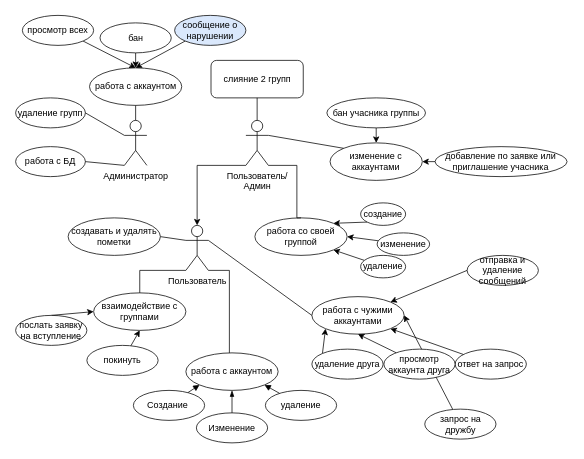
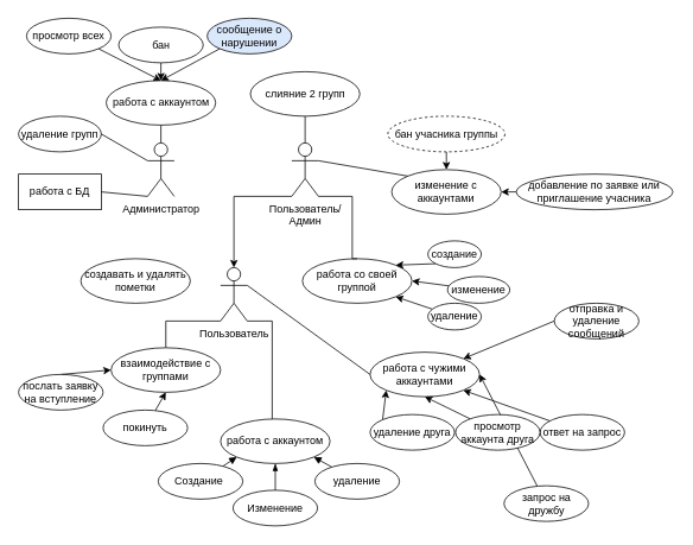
  <mxCell id="0" />
  <mxCell id="1" parent="0" />
  <mxCell id="2" value="Администратор" style="shape=umlActor;verticalLabelPosition=bottom;verticalAlign=top;html=1;" parent="1" vertex="1"><mxGeometry x="165" y="160" width="30" height="60" as="geometry" /></mxCell>
- <mxCell id="3" style="rounded=0;orthogonalLoop=1;jettySize=auto;html=1;exitX=0;exitY=0.333;exitDx=0;exitDy=0;exitPerimeter=0;entryX=1;entryY=0.5;entryDx=0;entryDy=0;endArrow=none;endFill=0;" parent="1" source="4" target="30" edge="1"><mxGeometry relative="1" as="geometry" /></mxCell>
  <mxCell id="4" value="Пользователь" style="shape=umlActor;verticalLabelPosition=bottom;verticalAlign=top;html=1;" parent="1" vertex="1"><mxGeometry x="247" y="300" width="30" height="60" as="geometry" /></mxCell>
  <mxCell id="5" value="Пользователь/&lt;br&gt;Админ" style="shape=umlActor;verticalLabelPosition=bottom;verticalAlign=top;html=1;" parent="1" vertex="1"><mxGeometry x="327" y="160" width="30" height="60" as="geometry" /></mxCell>
  <mxCell id="6" style="rounded=0;orthogonalLoop=1;jettySize=auto;html=1;entryX=0.5;entryY=1;entryDx=0;entryDy=0;endArrow=blockThin;endFill=1;" parent="1" source="7" target="10" edge="1"><mxGeometry relative="1" as="geometry"><mxPoint x="315" y="310" as="targetPoint" /></mxGeometry></mxCell>
  <mxCell id="7" value="Изменение" style="ellipse;whiteSpace=wrap;html=1;" parent="1" vertex="1"><mxGeometry x="261" y="550" width="95" height="40" as="geometry" /></mxCell>
  <mxCell id="8" style="rounded=0;orthogonalLoop=1;jettySize=auto;html=1;entryX=0;entryY=1;entryDx=0;entryDy=0;endArrow=block;endFill=1;" parent="1" source="9" target="10" edge="1"><mxGeometry relative="1" as="geometry" /></mxCell>
  <mxCell id="9" value="Создание&amp;nbsp;" style="ellipse;whiteSpace=wrap;html=1;" parent="1" vertex="1"><mxGeometry x="177" y="520" width="95" height="40" as="geometry" /></mxCell>
  <mxCell id="10" value="работа с аккаунтом" style="ellipse;whiteSpace=wrap;html=1;" parent="1" vertex="1"><mxGeometry x="247" y="470" width="123" height="50" as="geometry" /></mxCell>
  <mxCell id="11" style="rounded=0;orthogonalLoop=1;jettySize=auto;html=1;entryX=1;entryY=1;entryDx=0;entryDy=0;endArrow=block;endFill=1;" parent="1" source="12" target="10" edge="1"><mxGeometry relative="1" as="geometry" /></mxCell>
  <mxCell id="12" value="удаление" style="ellipse;whiteSpace=wrap;html=1;" parent="1" vertex="1"><mxGeometry x="353" y="520" width="95" height="40" as="geometry" /></mxCell>
  <mxCell id="13" style="rounded=0;orthogonalLoop=1;jettySize=auto;html=1;entryX=1;entryY=1;entryDx=0;entryDy=0;entryPerimeter=0;endArrow=none;endFill=0;edgeStyle=orthogonalEdgeStyle;" parent="1" source="10" target="4" edge="1"><mxGeometry relative="1" as="geometry"><Array as="points"><mxPoint x="305" y="360" /></Array></mxGeometry></mxCell>
  <mxCell id="14" value="работа с чужими аккаунтами" style="ellipse;whiteSpace=wrap;html=1;" parent="1" vertex="1"><mxGeometry x="415" y="395" width="123" height="50" as="geometry" /></mxCell>
  <mxCell id="15" style="rounded=0;orthogonalLoop=1;jettySize=auto;html=1;exitX=0;exitY=0.5;exitDx=0;exitDy=0;entryX=1;entryY=0.333;entryDx=0;entryDy=0;entryPerimeter=0;endArrow=none;endFill=0;" parent="1" source="14" target="4" edge="1"><mxGeometry relative="1" as="geometry" /></mxCell>
  <mxCell id="16" style="rounded=0;orthogonalLoop=1;jettySize=auto;html=1;entryX=1;entryY=0.5;entryDx=0;entryDy=0;" parent="1" source="17" target="14" edge="1"><mxGeometry relative="1" as="geometry" /></mxCell>
  <mxCell id="17" value="запрос на дружбу" style="ellipse;whiteSpace=wrap;html=1;" parent="1" vertex="1"><mxGeometry x="565.5" y="545" width="95" height="40" as="geometry" /></mxCell>
  <mxCell id="18" style="rounded=0;orthogonalLoop=1;jettySize=auto;html=1;entryX=1;entryY=1;entryDx=0;entryDy=0;" parent="1" source="19" target="14" edge="1"><mxGeometry relative="1" as="geometry" /></mxCell>
  <mxCell id="19" value="ответ на запрос" style="ellipse;whiteSpace=wrap;html=1;" parent="1" vertex="1"><mxGeometry x="606" y="465" width="95" height="40" as="geometry" /></mxCell>
  <mxCell id="20" style="rounded=0;orthogonalLoop=1;jettySize=auto;html=1;entryX=0.5;entryY=1;entryDx=0;entryDy=0;" parent="1" source="21" target="14" edge="1"><mxGeometry relative="1" as="geometry" /></mxCell>
  <mxCell id="21" value="просмотр аккаунта друга" style="ellipse;whiteSpace=wrap;html=1;" parent="1" vertex="1"><mxGeometry x="511" y="465" width="95" height="40" as="geometry" /></mxCell>
  <mxCell id="22" style="edgeStyle=orthogonalEdgeStyle;rounded=0;orthogonalLoop=1;jettySize=auto;html=1;exitX=0.5;exitY=1;exitDx=0;exitDy=0;" parent="1" source="19" target="19" edge="1"><mxGeometry relative="1" as="geometry" /></mxCell>
  <mxCell id="23" style="rounded=0;orthogonalLoop=1;jettySize=auto;html=1;exitX=0;exitY=0;exitDx=0;exitDy=0;entryX=0;entryY=1;entryDx=0;entryDy=0;" parent="1" source="24" target="14" edge="1"><mxGeometry relative="1" as="geometry" /></mxCell>
  <mxCell id="24" value="удаление друга" style="ellipse;whiteSpace=wrap;html=1;" parent="1" vertex="1"><mxGeometry x="415" y="465" width="95" height="40" as="geometry" /></mxCell>
  <mxCell id="25" value="взаимодействие с группами" style="ellipse;whiteSpace=wrap;html=1;" parent="1" vertex="1"><mxGeometry x="124" y="390" width="123" height="50" as="geometry" /></mxCell>
  <mxCell id="26" style="rounded=0;orthogonalLoop=1;jettySize=auto;html=1;exitX=0.5;exitY=0;exitDx=0;exitDy=0;entryX=0;entryY=0.5;entryDx=0;entryDy=0;" parent="1" source="27" target="25" edge="1"><mxGeometry relative="1" as="geometry" /></mxCell>
  <mxCell id="27" value="послать заявку на вступление" style="ellipse;whiteSpace=wrap;html=1;" parent="1" vertex="1"><mxGeometry x="20" y="420" width="95" height="40" as="geometry" /></mxCell>
  <mxCell id="28" style="rounded=0;orthogonalLoop=1;jettySize=auto;html=1;entryX=0.5;entryY=1;entryDx=0;entryDy=0;" parent="1" source="29" target="25" edge="1"><mxGeometry relative="1" as="geometry" /></mxCell>
  <mxCell id="29" value="покинуть" style="ellipse;whiteSpace=wrap;html=1;" parent="1" vertex="1"><mxGeometry x="115" y="460" width="95" height="40" as="geometry" /></mxCell>
  <mxCell id="30" value="создавать и удалять пометки" style="ellipse;whiteSpace=wrap;html=1;" parent="1" vertex="1"><mxGeometry x="90" y="290" width="123" height="50" as="geometry" /></mxCell>
  <mxCell id="31" style="edgeStyle=orthogonalEdgeStyle;rounded=0;orthogonalLoop=1;jettySize=auto;html=1;exitX=0;exitY=1;exitDx=0;exitDy=0;exitPerimeter=0;entryX=0.5;entryY=0;entryDx=0;entryDy=0;entryPerimeter=0;" parent="1" source="5" target="4" edge="1"><mxGeometry relative="1" as="geometry"><Array as="points"><mxPoint x="262" y="220" /></Array></mxGeometry></mxCell>
  <mxCell id="32" value="работа со своей группой" style="ellipse;whiteSpace=wrap;html=1;" parent="1" vertex="1"><mxGeometry x="339" y="290" width="123" height="50" as="geometry" /></mxCell>
  <mxCell id="33" style="rounded=0;orthogonalLoop=1;jettySize=auto;html=1;exitX=0;exitY=1;exitDx=0;exitDy=0;entryX=1;entryY=0;entryDx=0;entryDy=0;" parent="1" source="34" target="32" edge="1"><mxGeometry relative="1" as="geometry" /></mxCell>
  <mxCell id="34" value="создание" style="ellipse;whiteSpace=wrap;html=1;" parent="1" vertex="1"><mxGeometry x="480" y="270" width="60" height="30" as="geometry" /></mxCell>
  <mxCell id="35" style="rounded=0;orthogonalLoop=1;jettySize=auto;html=1;entryX=1;entryY=0.5;entryDx=0;entryDy=0;" parent="1" source="36" target="32" edge="1"><mxGeometry relative="1" as="geometry" /></mxCell>
  <mxCell id="36" value="изменение" style="ellipse;whiteSpace=wrap;html=1;" parent="1" vertex="1"><mxGeometry x="502" y="310" width="70" height="30" as="geometry" /></mxCell>
  <mxCell id="37" style="rounded=0;orthogonalLoop=1;jettySize=auto;html=1;entryX=1;entryY=1;entryDx=0;entryDy=0;" parent="1" source="38" target="32" edge="1"><mxGeometry relative="1" as="geometry" /></mxCell>
  <mxCell id="38" value="удаление" style="ellipse;whiteSpace=wrap;html=1;" parent="1" vertex="1"><mxGeometry x="480" y="340" width="60" height="30" as="geometry" /></mxCell>
  <mxCell id="39" style="rounded=0;orthogonalLoop=1;jettySize=auto;html=1;exitX=0;exitY=0.5;exitDx=0;exitDy=0;entryX=1;entryY=0.5;entryDx=0;entryDy=0;" parent="1" source="40" target="44" edge="1"><mxGeometry relative="1" as="geometry" /></mxCell>
  <mxCell id="40" value="добавление по заявке или приглашение учасника" style="ellipse;whiteSpace=wrap;html=1;" parent="1" vertex="1"><mxGeometry x="579.25" y="195" width="176" height="40" as="geometry" /></mxCell>
  <mxCell id="41" style="rounded=0;orthogonalLoop=1;jettySize=auto;html=1;exitX=0.5;exitY=1;exitDx=0;exitDy=0;entryX=0.5;entryY=0;entryDx=0;entryDy=0;" parent="1" source="42" target="44" edge="1"><mxGeometry relative="1" as="geometry" /></mxCell>
- <mxCell id="42" value="бан учасника группы" style="ellipse;whiteSpace=wrap;html=1;" parent="1" vertex="1"><mxGeometry x="435" y="130" width="131.5" height="40" as="geometry" /></mxCell>
+ <mxCell id="42" value="бан учасника группы" style="ellipse;whiteSpace=wrap;html=1;dashed=1;" parent="1" vertex="1"><mxGeometry x="435" y="130" width="131.5" height="40" as="geometry" /></mxCell>
  <mxCell id="43" style="edgeStyle=orthogonalEdgeStyle;rounded=0;orthogonalLoop=1;jettySize=auto;html=1;exitX=0.5;exitY=0;exitDx=0;exitDy=0;entryX=1;entryY=1;entryDx=0;entryDy=0;entryPerimeter=0;endArrow=none;endFill=0;" parent="1" source="32" target="5" edge="1"><mxGeometry relative="1" as="geometry"><Array as="points"><mxPoint x="395" y="290" /><mxPoint x="395" y="220" /></Array></mxGeometry></mxCell>
  <mxCell id="44" value="изменение с аккаунтами" style="ellipse;whiteSpace=wrap;html=1;" parent="1" vertex="1"><mxGeometry x="439.25" y="190" width="123" height="50" as="geometry" /></mxCell>
  <mxCell id="45" style="rounded=0;orthogonalLoop=1;jettySize=auto;html=1;exitX=0;exitY=0;exitDx=0;exitDy=0;entryX=1;entryY=0.333;entryDx=0;entryDy=0;entryPerimeter=0;endArrow=none;endFill=0;" parent="1" source="44" target="5" edge="1"><mxGeometry relative="1" as="geometry" /></mxCell>
  <mxCell id="46" style="edgeStyle=orthogonalEdgeStyle;rounded=0;orthogonalLoop=1;jettySize=auto;html=1;exitX=0.5;exitY=0;exitDx=0;exitDy=0;entryX=0;entryY=1;entryDx=0;entryDy=0;entryPerimeter=0;endArrow=none;endFill=0;" parent="1" source="25" target="4" edge="1"><mxGeometry relative="1" as="geometry"><Array as="points"><mxPoint x="185" y="360" /></Array></mxGeometry></mxCell>
- <mxCell id="47" value="слияние 2 групп" style="whiteSpace=wrap;html=1;rounded=1;" parent="1" vertex="1"><mxGeometry x="280.5" y="80" width="123" height="50" as="geometry" /></mxCell>
+ <mxCell id="47" value="слияние 2 групп" style="ellipse;whiteSpace=wrap;html=1;" parent="1" vertex="1"><mxGeometry x="280.5" y="80" width="123" height="50" as="geometry" /></mxCell>
  <mxCell id="48" style="edgeStyle=orthogonalEdgeStyle;rounded=0;orthogonalLoop=1;jettySize=auto;html=1;exitX=0.5;exitY=1;exitDx=0;exitDy=0;entryX=0.5;entryY=0;entryDx=0;entryDy=0;entryPerimeter=0;endArrow=none;endFill=0;" parent="1" source="47" target="5" edge="1"><mxGeometry relative="1" as="geometry" /></mxCell>
  <mxCell id="49" style="rounded=0;orthogonalLoop=1;jettySize=auto;html=1;exitX=0.5;exitY=0;exitDx=0;exitDy=0;entryX=0;entryY=1;entryDx=0;entryDy=0;endArrow=none;endFill=0;startArrow=classic;startFill=1;" parent="1" source="50" target="56" edge="1"><mxGeometry relative="1" as="geometry" /></mxCell>
  <mxCell id="50" value="работа с аккаунтом" style="ellipse;whiteSpace=wrap;html=1;" parent="1" vertex="1"><mxGeometry x="118.5" y="90" width="123" height="50" as="geometry" /></mxCell>
  <mxCell id="51" style="rounded=0;orthogonalLoop=1;jettySize=auto;html=1;exitX=0.5;exitY=1;exitDx=0;exitDy=0;entryX=0.5;entryY=0;entryDx=0;entryDy=0;entryPerimeter=0;endArrow=none;endFill=0;" parent="1" source="50" target="2" edge="1"><mxGeometry relative="1" as="geometry" /></mxCell>
  <mxCell id="52" style="rounded=0;orthogonalLoop=1;jettySize=auto;html=1;exitX=0.5;exitY=1;exitDx=0;exitDy=0;entryX=0.5;entryY=0;entryDx=0;entryDy=0;" parent="1" source="53" target="50" edge="1"><mxGeometry relative="1" as="geometry" /></mxCell>
  <mxCell id="53" value="бан" style="ellipse;whiteSpace=wrap;html=1;" parent="1" vertex="1"><mxGeometry x="132.5" y="30" width="95" height="40" as="geometry" /></mxCell>
  <mxCell id="54" style="rounded=0;orthogonalLoop=1;jettySize=auto;html=1;exitX=1;exitY=1;exitDx=0;exitDy=0;entryX=0.5;entryY=0;entryDx=0;entryDy=0;" parent="1" source="55" target="50" edge="1"><mxGeometry relative="1" as="geometry" /></mxCell>
  <mxCell id="55" value="просмотр всех" style="ellipse;whiteSpace=wrap;html=1;" parent="1" vertex="1"><mxGeometry x="29" y="20" width="95" height="40" as="geometry" /></mxCell>
  <mxCell id="56" value="сообщение о нарушении" style="ellipse;whiteSpace=wrap;html=1;fillColor=#dae8fc;" parent="1" vertex="1"><mxGeometry x="232" y="20" width="95" height="40" as="geometry" /></mxCell>
  <mxCell id="57" value="удаление групп" style="ellipse;whiteSpace=wrap;html=1;" parent="1" vertex="1"><mxGeometry x="20" y="130" width="93" height="40" as="geometry" /></mxCell>
  <mxCell id="58" style="rounded=0;orthogonalLoop=1;jettySize=auto;html=1;exitX=1;exitY=0.5;exitDx=0;exitDy=0;entryX=0;entryY=0.333;entryDx=0;entryDy=0;entryPerimeter=0;endArrow=none;endFill=0;" parent="1" source="57" target="2" edge="1"><mxGeometry relative="1" as="geometry" /></mxCell>
- <mxCell id="59" value="работа с БД" style="ellipse;whiteSpace=wrap;html=1;" parent="1" vertex="1"><mxGeometry x="20" y="195" width="93" height="40" as="geometry" /></mxCell>
+ <mxCell id="59" value="работа с БД" style="whiteSpace=wrap;html=1;rounded=0;" parent="1" vertex="1"><mxGeometry x="20" y="195" width="93" height="40" as="geometry" /></mxCell>
  <mxCell id="60" style="rounded=0;orthogonalLoop=1;jettySize=auto;html=1;exitX=1;exitY=0.5;exitDx=0;exitDy=0;entryX=0;entryY=1;entryDx=0;entryDy=0;entryPerimeter=0;endArrow=none;endFill=0;" parent="1" source="59" target="2" edge="1"><mxGeometry relative="1" as="geometry" /></mxCell>
  <mxCell id="61" style="rounded=0;orthogonalLoop=1;jettySize=auto;html=1;exitX=0;exitY=0.5;exitDx=0;exitDy=0;entryX=1;entryY=0;entryDx=0;entryDy=0;" edge="1" parent="1" source="62" target="14"><mxGeometry relative="1" as="geometry" /></mxCell>
  <mxCell id="62" value="отправка и удаление сообщений" style="ellipse;whiteSpace=wrap;html=1;" vertex="1" parent="1"><mxGeometry x="622" y="340" width="95" height="40" as="geometry" /></mxCell>
